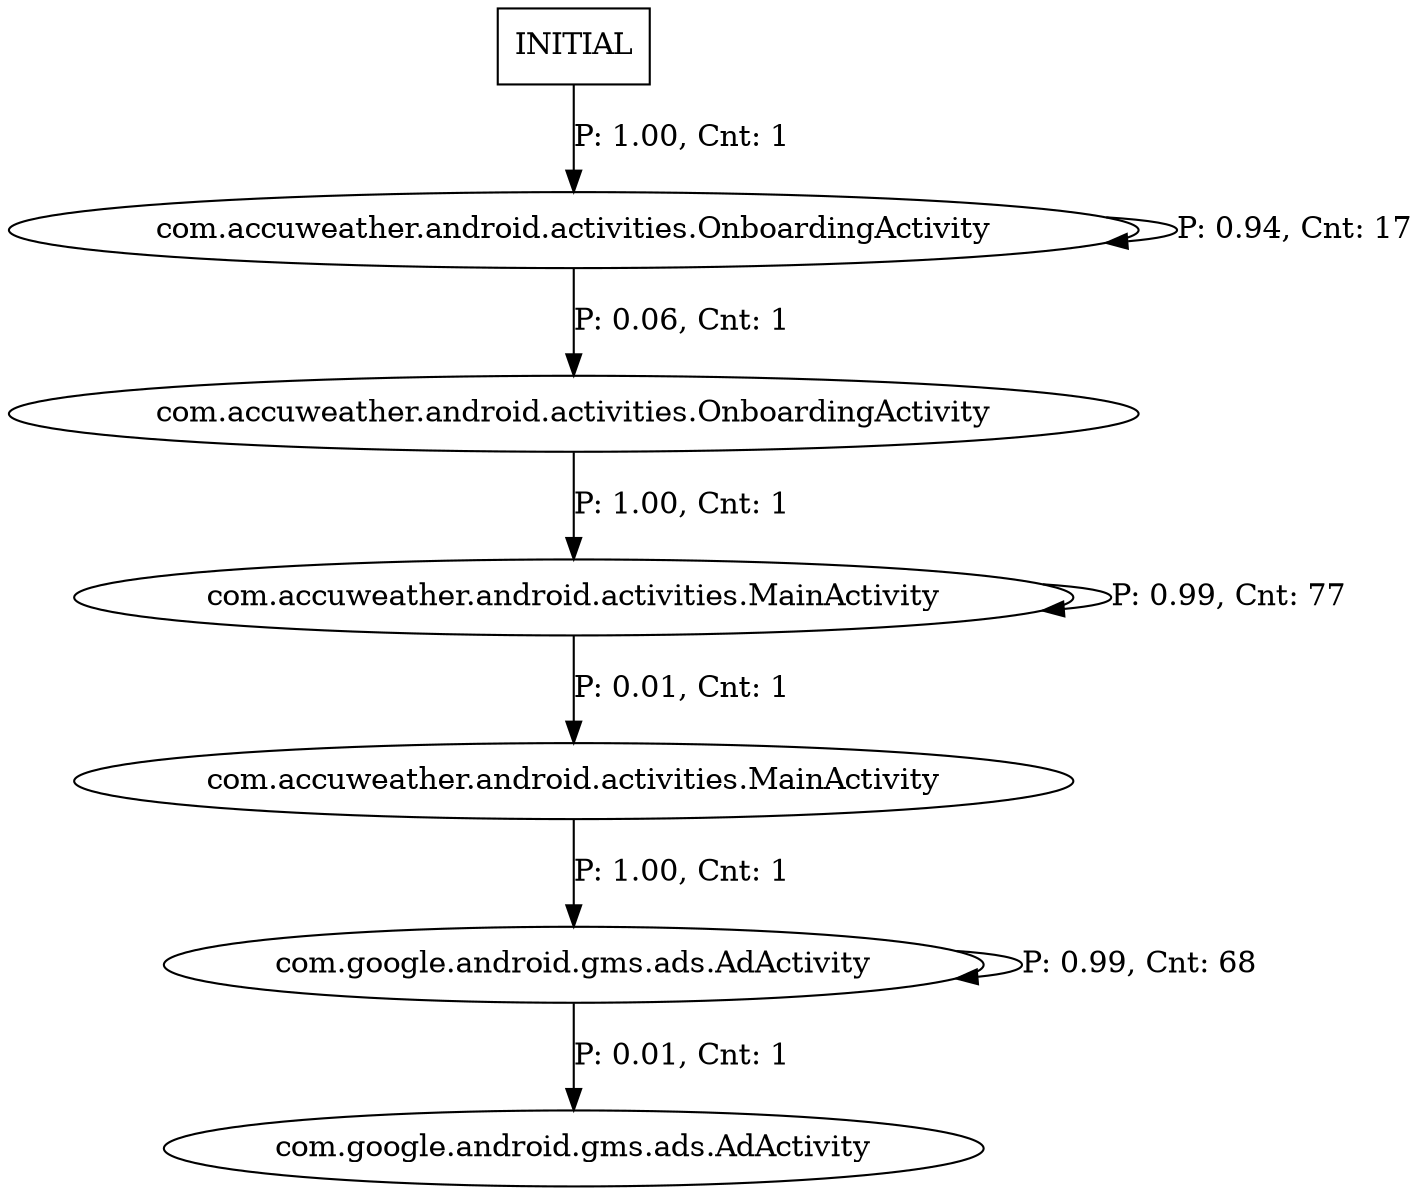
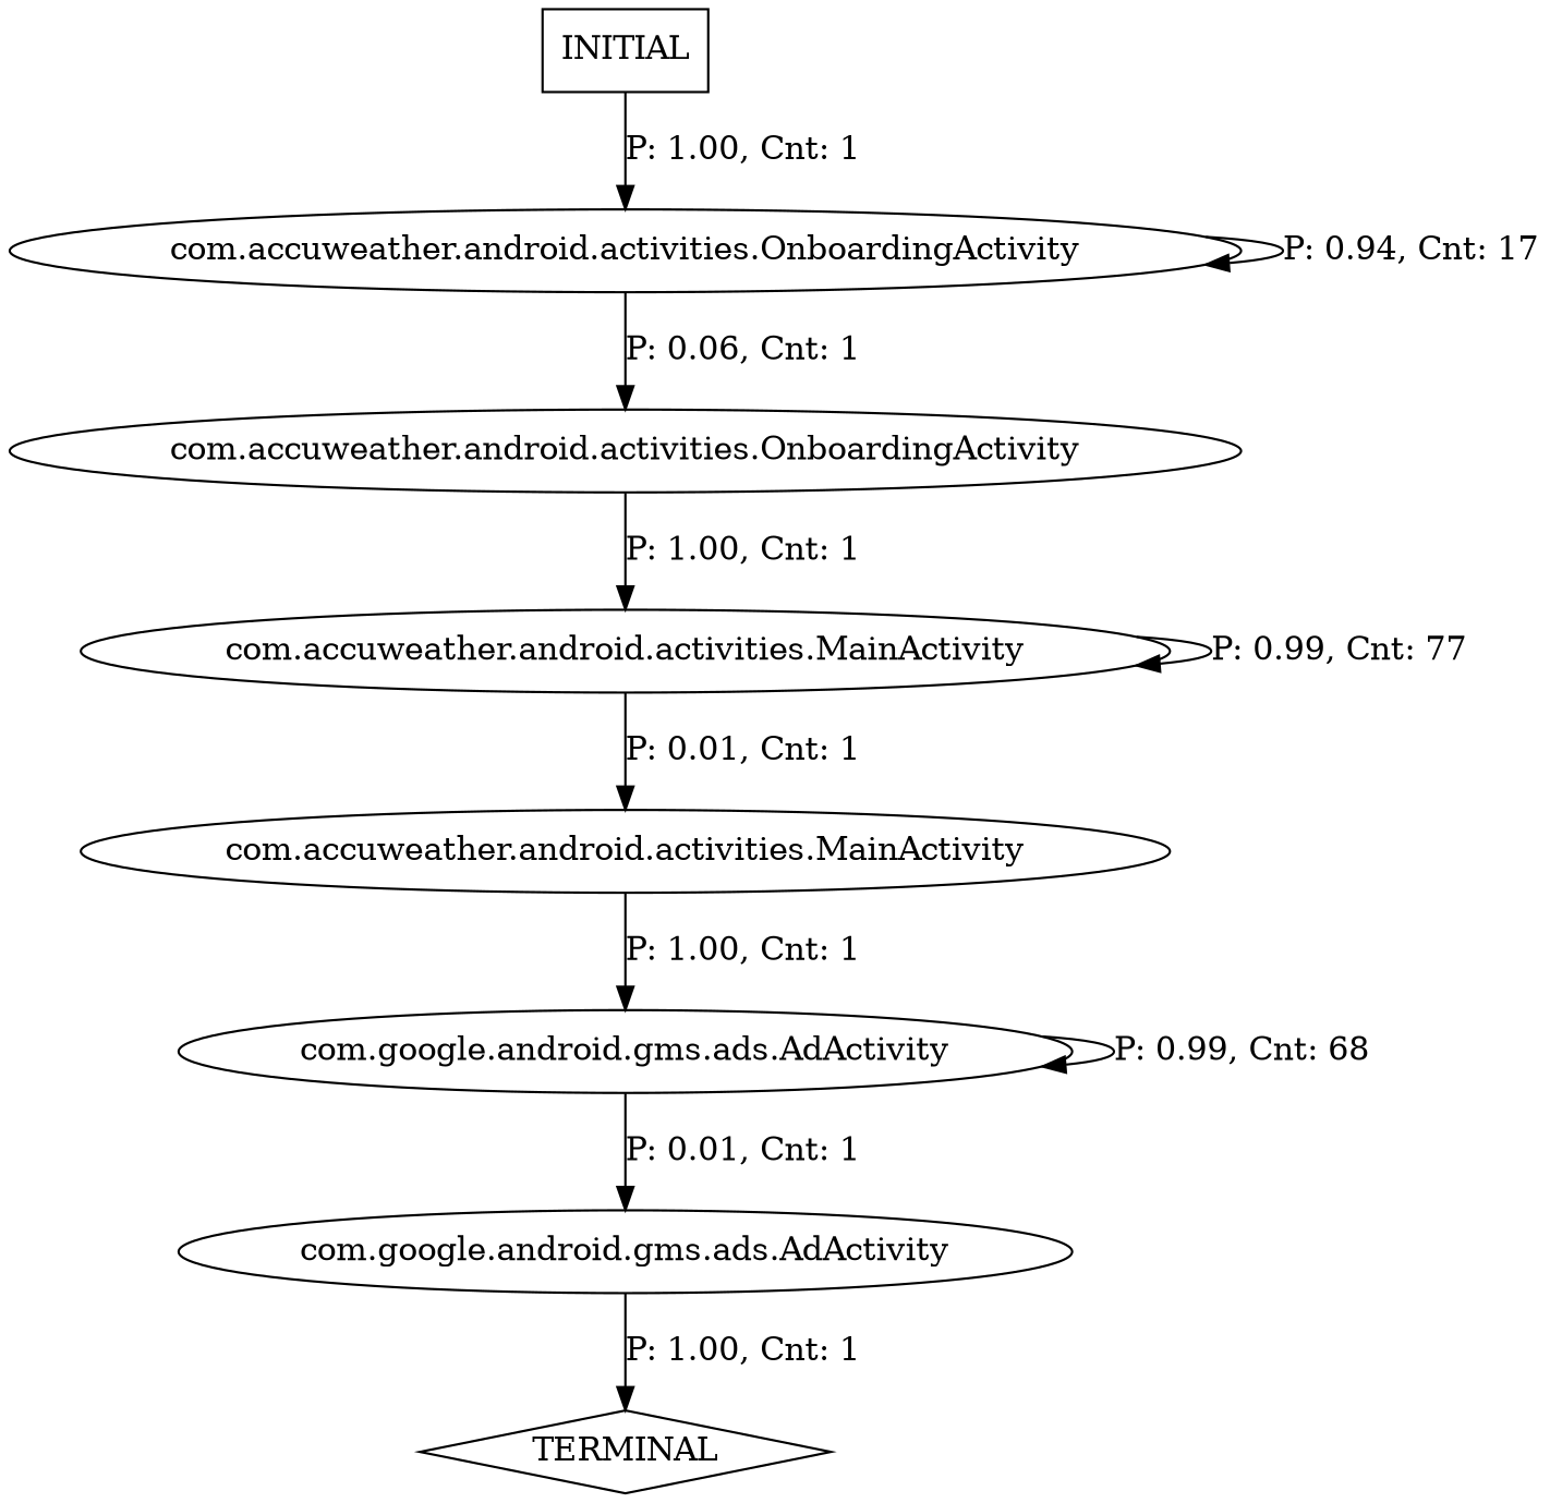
  digraph {
    n1 [label="com.accuweather.android.activities.MainActivity"]
    n2 [label="com.google.android.gms.ads.AdActivity"]
    n3 [label="com.accuweather.android.activities.MainActivity"]
    n4 [label="com.accuweather.android.activities.OnboardingActivity"]
    n5 [label="com.accuweather.android.activities.OnboardingActivity"]
    n6 [label="com.google.android.gms.ads.AdActivity"]
+   n7 [label=TERMINAL shape=diamond]
    n8 [label=INITIAL shape=box]
    n1 -> n2 [label="P: 1.00, Cnt: 1"]
    n2 -> n2 [label="P: 0.99, Cnt: 68"]
    n2 -> n6 [label="P: 0.01, Cnt: 1"]
    n3 -> n1 [label="P: 0.01, Cnt: 1"]
    n3 -> n3 [label="P: 0.99, Cnt: 77"]
    n4 -> n3 [label="P: 1.00, Cnt: 1"]
    n5 -> n4 [label="P: 0.06, Cnt: 1"]
    n5 -> n5 [label="P: 0.94, Cnt: 17"]
+   n6 -> n7 [label="P: 1.00, Cnt: 1"]
    n8 -> n5 [label="P: 1.00, Cnt: 1"]
  }
